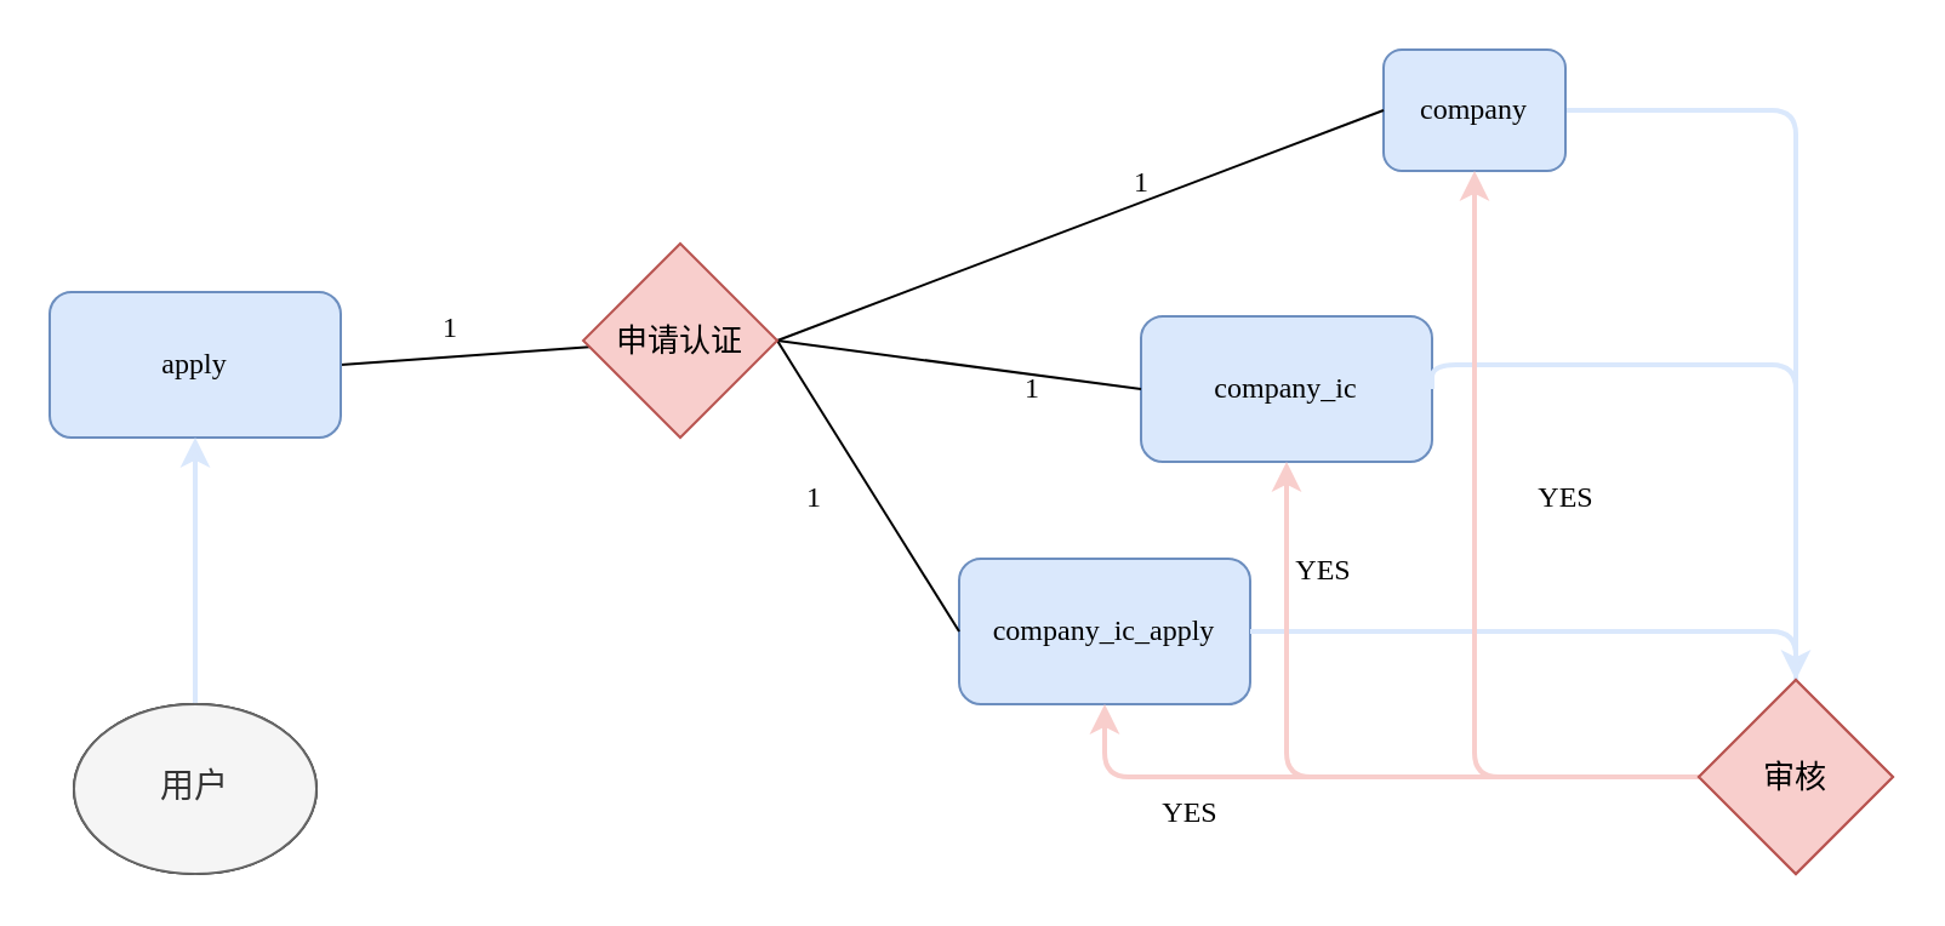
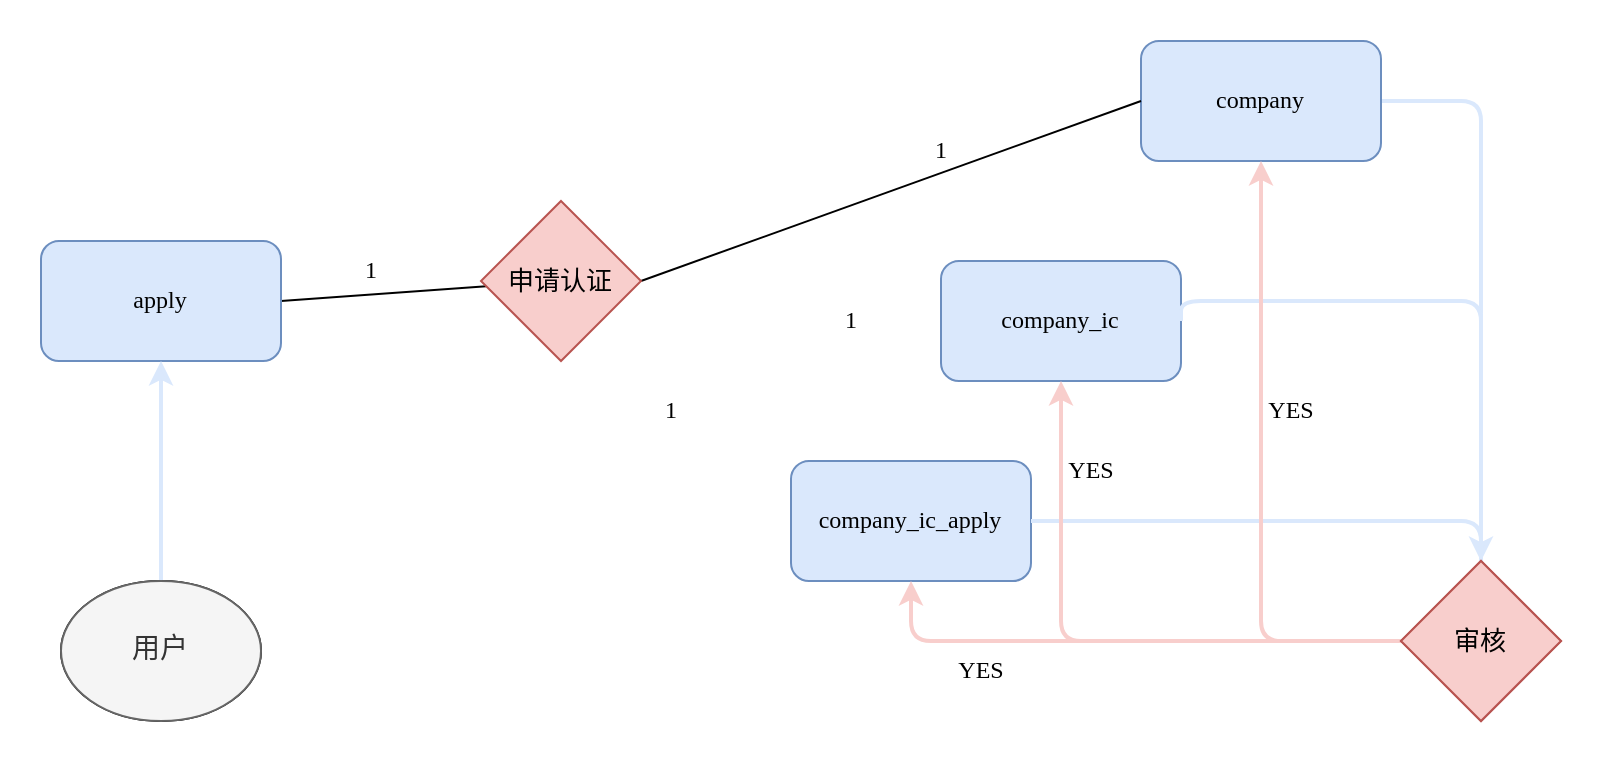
  <mxCell id="0" />
  <mxCell id="1" parent="0" />
  <mxCell id="2" style="edgeStyle=none;html=1;exitX=1;exitY=0.5;exitDx=0;exitDy=0;endArrow=none;endFill=0;fontFamily=Tahoma;" edge="1" parent="1" source="3" target="11"><mxGeometry relative="1" as="geometry" /></mxCell>
  <mxCell id="3" value="apply" style="rounded=1;whiteSpace=wrap;html=1;fillColor=#dae8fc;strokeColor=#6c8ebf;fontFamily=Tahoma;" vertex="1" parent="1"><mxGeometry x="20" y="120" width="120" height="60" as="geometry" /></mxCell>
  <mxCell id="4" style="edgeStyle=orthogonalEdgeStyle;html=1;exitX=1;exitY=0.5;exitDx=0;exitDy=0;endArrow=classic;endFill=1;strokeColor=#dae8fc;strokeWidth=2;fontFamily=Tahoma;" edge="1" parent="1" source="5" target="21"><mxGeometry relative="1" as="geometry" /></mxCell>
- <mxCell id="5" value="company" style="rounded=1;whiteSpace=wrap;html=1;fillColor=#dae8fc;strokeColor=#6c8ebf;fontFamily=Tahoma;" vertex="1" parent="1"><mxGeometry x="570" y="20" width="75" height="50" as="geometry" /></mxCell>
+ <mxCell id="5" value="company" style="rounded=1;whiteSpace=wrap;html=1;fillColor=#dae8fc;strokeColor=#6c8ebf;fontFamily=Tahoma;" vertex="1" parent="1"><mxGeometry x="570" y="20" width="120" height="60" as="geometry" /></mxCell>
  <mxCell id="6" value="company_ic" style="rounded=1;whiteSpace=wrap;html=1;fillColor=#dae8fc;strokeColor=#6c8ebf;fontFamily=Tahoma;" vertex="1" parent="1"><mxGeometry x="470" y="130" width="120" height="60" as="geometry" /></mxCell>
  <mxCell id="7" value="company_ic_apply" style="rounded=1;whiteSpace=wrap;html=1;fillColor=#dae8fc;strokeColor=#6c8ebf;fontFamily=Tahoma;" vertex="1" parent="1"><mxGeometry x="395" y="230" width="120" height="60" as="geometry" /></mxCell>
- <mxCell id="8" style="edgeStyle=none;html=1;exitX=1;exitY=0.5;exitDx=0;exitDy=0;entryX=0;entryY=0.5;entryDx=0;entryDy=0;endArrow=none;endFill=0;fontFamily=Tahoma;" edge="1" parent="1" source="11" target="6"><mxGeometry relative="1" as="geometry" /></mxCell>
  <mxCell id="9" style="edgeStyle=none;html=1;exitX=1;exitY=0.5;exitDx=0;exitDy=0;entryX=0;entryY=0.5;entryDx=0;entryDy=0;endArrow=none;endFill=0;fontFamily=Tahoma;" edge="1" parent="1" source="11" target="5"><mxGeometry relative="1" as="geometry" /></mxCell>
- <mxCell id="10" style="edgeStyle=none;html=1;exitX=1;exitY=0.5;exitDx=0;exitDy=0;entryX=0;entryY=0.5;entryDx=0;entryDy=0;endArrow=none;endFill=0;fontFamily=Tahoma;" edge="1" parent="1" source="11" target="7"><mxGeometry relative="1" as="geometry" /></mxCell>
  <mxCell id="11" value="申请认证" style="rhombus;whiteSpace=wrap;html=1;fillColor=#f8cecc;strokeColor=#b85450;fontFamily=仿宋;fontSize=13;" vertex="1" parent="1"><mxGeometry x="240" y="100" width="80" height="80" as="geometry" /></mxCell>
  <mxCell id="12" value="1" style="text;html=1;align=center;verticalAlign=middle;resizable=0;points=[];autosize=1;strokeColor=none;fillColor=none;fontFamily=Tahoma;" vertex="1" parent="1"><mxGeometry x="455" y="60" width="30" height="30" as="geometry" /></mxCell>
  <mxCell id="13" value="1" style="text;html=1;align=center;verticalAlign=middle;resizable=0;points=[];autosize=1;strokeColor=none;fillColor=none;fontFamily=Tahoma;" vertex="1" parent="1"><mxGeometry x="170" y="120" width="30" height="30" as="geometry" /></mxCell>
  <mxCell id="14" value="1" style="text;html=1;align=center;verticalAlign=middle;resizable=0;points=[];autosize=1;strokeColor=none;fillColor=none;fontFamily=Tahoma;" vertex="1" parent="1"><mxGeometry x="320" y="190" width="30" height="30" as="geometry" /></mxCell>
  <mxCell id="15" value="1" style="text;html=1;align=center;verticalAlign=middle;resizable=0;points=[];autosize=1;strokeColor=none;fillColor=none;fontFamily=Tahoma;" vertex="1" parent="1"><mxGeometry x="410" y="145" width="30" height="30" as="geometry" /></mxCell>
  <mxCell id="16" style="edgeStyle=orthogonalEdgeStyle;html=1;endArrow=none;endFill=0;exitX=0.5;exitY=0;exitDx=0;exitDy=0;strokeColor=#dae8fc;strokeWidth=2;fontFamily=Tahoma;" edge="1" parent="1" source="21" target="7"><mxGeometry relative="1" as="geometry" /></mxCell>
  <mxCell id="17" style="edgeStyle=orthogonalEdgeStyle;html=1;entryX=1;entryY=0.5;entryDx=0;entryDy=0;endArrow=none;endFill=0;strokeColor=#dae8fc;strokeWidth=2;fontFamily=Tahoma;" edge="1" parent="1" source="21" target="6"><mxGeometry relative="1" as="geometry"><Array as="points"><mxPoint x="740" y="150" /></Array></mxGeometry></mxCell>
  <mxCell id="18" style="edgeStyle=orthogonalEdgeStyle;html=1;exitX=0;exitY=0.5;exitDx=0;exitDy=0;entryX=0.5;entryY=1;entryDx=0;entryDy=0;endArrow=classic;endFill=1;strokeColor=#f8cecc;strokeWidth=2;fontFamily=Tahoma;" edge="1" parent="1" source="21" target="5"><mxGeometry relative="1" as="geometry" /></mxCell>
  <mxCell id="19" style="edgeStyle=orthogonalEdgeStyle;html=1;exitX=0;exitY=0.5;exitDx=0;exitDy=0;entryX=0.5;entryY=1;entryDx=0;entryDy=0;endArrow=classic;endFill=1;strokeColor=#f8cecc;strokeWidth=2;fontFamily=Tahoma;" edge="1" parent="1" source="21" target="6"><mxGeometry relative="1" as="geometry" /></mxCell>
  <mxCell id="20" style="edgeStyle=orthogonalEdgeStyle;html=1;exitX=0;exitY=0.5;exitDx=0;exitDy=0;entryX=0.5;entryY=1;entryDx=0;entryDy=0;endArrow=classic;endFill=1;strokeColor=#f8cecc;strokeWidth=2;fontFamily=Tahoma;" edge="1" parent="1" source="21" target="7"><mxGeometry relative="1" as="geometry" /></mxCell>
  <mxCell id="21" value="审核" style="rhombus;whiteSpace=wrap;html=1;fillColor=#f8cecc;strokeColor=#b85450;fontFamily=Tahoma;" vertex="1" parent="1"><mxGeometry x="700" y="280" width="80" height="80" as="geometry" /></mxCell>
  <mxCell id="22" value="YES" style="text;html=1;align=center;verticalAlign=middle;resizable=0;points=[];autosize=1;strokeColor=none;fillColor=none;fontFamily=Tahoma;" vertex="1" parent="1"><mxGeometry x="625" y="190" width="40" height="30" as="geometry" /></mxCell>
  <mxCell id="23" value="YES" style="text;html=1;align=center;verticalAlign=middle;resizable=0;points=[];autosize=1;strokeColor=none;fillColor=none;fontFamily=Tahoma;" vertex="1" parent="1"><mxGeometry x="470" y="320" width="40" height="30" as="geometry" /></mxCell>
  <mxCell id="24" value="YES" style="text;html=1;align=center;verticalAlign=middle;resizable=0;points=[];autosize=1;strokeColor=none;fillColor=none;fontFamily=Tahoma;" vertex="1" parent="1"><mxGeometry x="525" y="220" width="40" height="30" as="geometry" /></mxCell>
  <mxCell id="25" style="edgeStyle=orthogonalEdgeStyle;html=1;exitX=0.5;exitY=0;exitDx=0;exitDy=0;entryX=0.5;entryY=1;entryDx=0;entryDy=0;strokeColor=#dae8fc;strokeWidth=2;fontFamily=Tahoma;endArrow=classic;endFill=1;" edge="1" parent="1" source="26" target="3"><mxGeometry relative="1" as="geometry" /></mxCell>
  <mxCell id="26" value="&lt;span style=&quot;&quot;&gt;用户&lt;/span&gt;" style="ellipse;whiteSpace=wrap;html=1;fontFamily=Tahoma;" vertex="1" parent="1"><mxGeometry x="30" y="290" width="100" height="70" as="geometry" /></mxCell>
  <mxCell id="27" value="&lt;span style=&quot;font-size: 14px;&quot;&gt;用户&lt;/span&gt;" style="ellipse;whiteSpace=wrap;html=1;fontFamily=仿宋;fontSize=14;fillColor=#f5f5f5;fontColor=#333333;strokeColor=#666666;" vertex="1" parent="1"><mxGeometry x="30" y="290" width="100" height="70" as="geometry" /></mxCell>
  <mxCell id="28" value="审核" style="rhombus;whiteSpace=wrap;html=1;fillColor=#f8cecc;strokeColor=#b85450;fontFamily=仿宋;fontSize=13;" vertex="1" parent="1"><mxGeometry x="700" y="280" width="80" height="80" as="geometry" /></mxCell>
